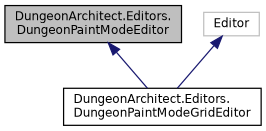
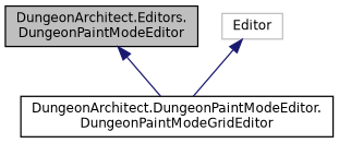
  digraph {
    node [color=black fillcolor=white fontname=Helvetica fontsize=10 shape=record style=filled]
    edge [color=midnightblue dir=back fontname=Helvetica fontsize=10 labelfontname=Helvetica labelfontsize=10 style=solid]
    n1 [fillcolor=grey75 fontcolor=black height=0.2 label="DungeonArchitect.Editors.\lDungeonPaintModeEditor" width=0.4]
-   n2 [height=0.2 label="DungeonArchitect.Editors.\lDungeonPaintModeGridEditor" width=0.4]
+   n2 [height=0.2 label="DungeonArchitect.DungeonPaintModeEditor.\lDungeonPaintModeGridEditor" width=0.4]
    n3 [color=grey75 height=0.2 label=Editor width=0.4]
    n1 -> n2
    n3 -> n2
  }
